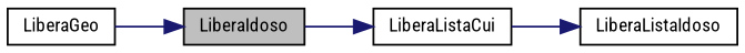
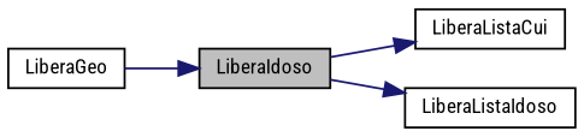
  digraph {
    fontname="Roboto Condensed"
    rankdir=LR
    node [color=black fillcolor=white fontname="Roboto Condensed" fontsize=10 shape=record style=filled]
    edge [color=midnightblue fontname="Roboto Condensed" fontsize=10 labelfontname=Helvetica labelfontsize=10 style=solid]
    n1 [fillcolor=grey75 fontcolor=black height=0.2 label=LiberaIdoso width=0.4]
    n2 [height=0.2 label=LiberaListaCui width=0.4]
    n3 [height=0.2 label=LiberaListaIdoso width=0.4]
    n4 [height=0.2 label=LiberaGeo width=0.4]
    n1 -> n2
-   n2 -> n3
+   n1 -> n3
    n4 -> n1
  }
